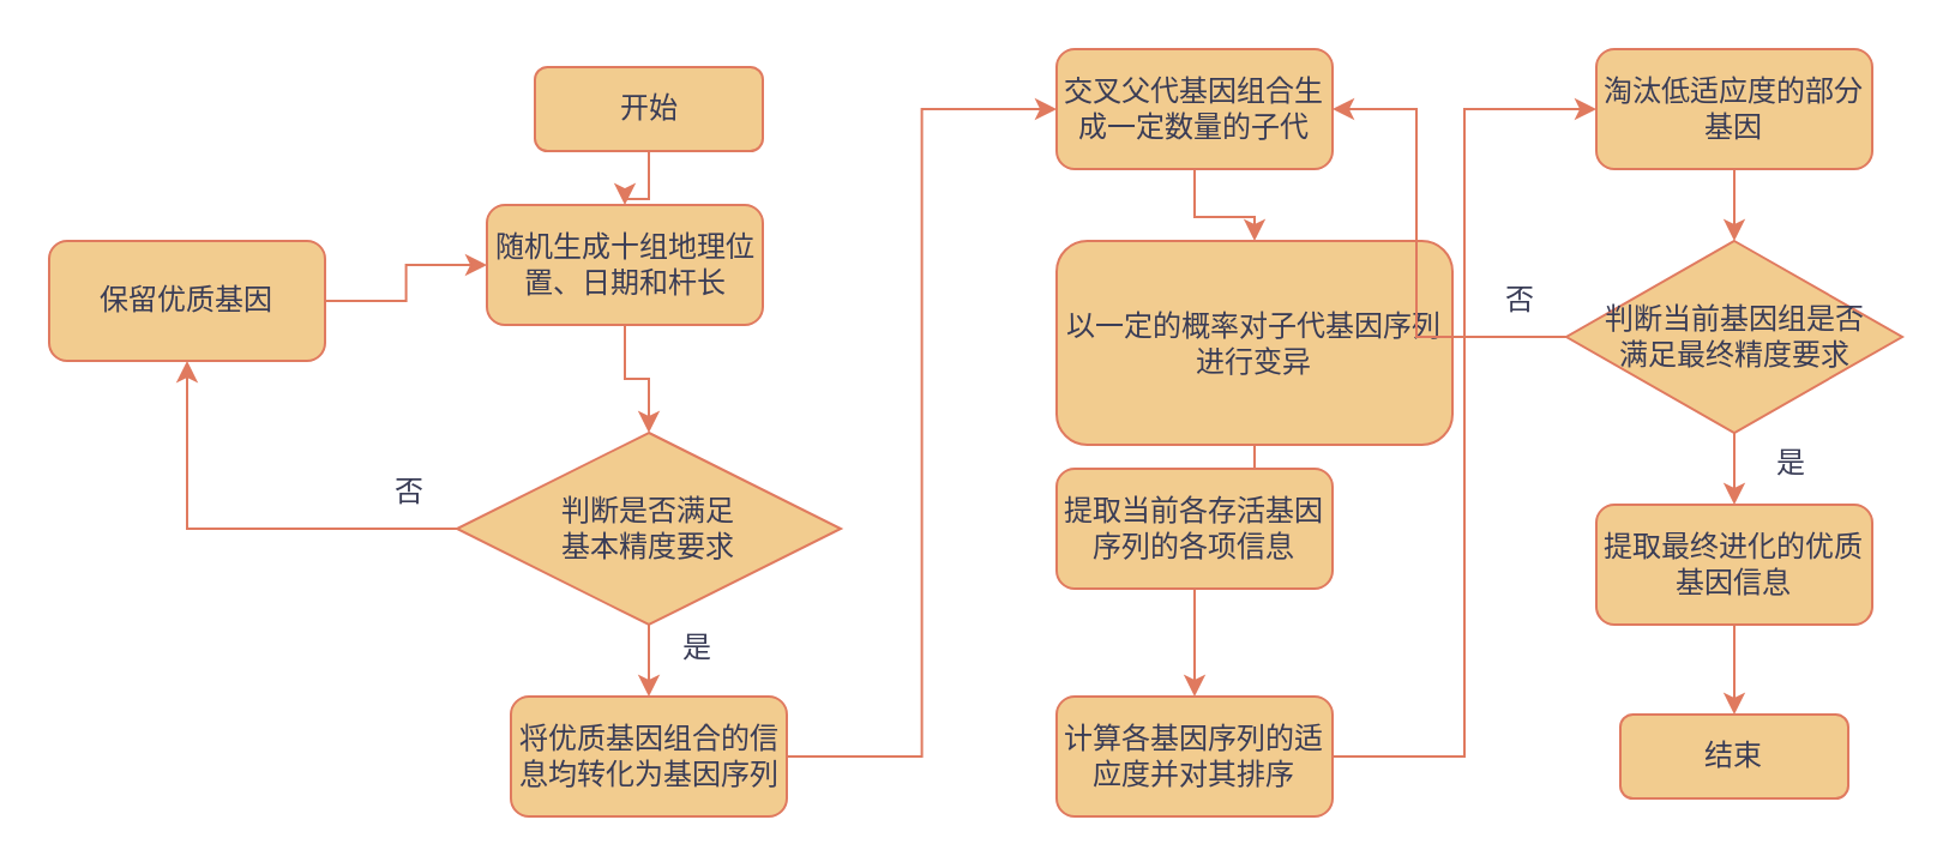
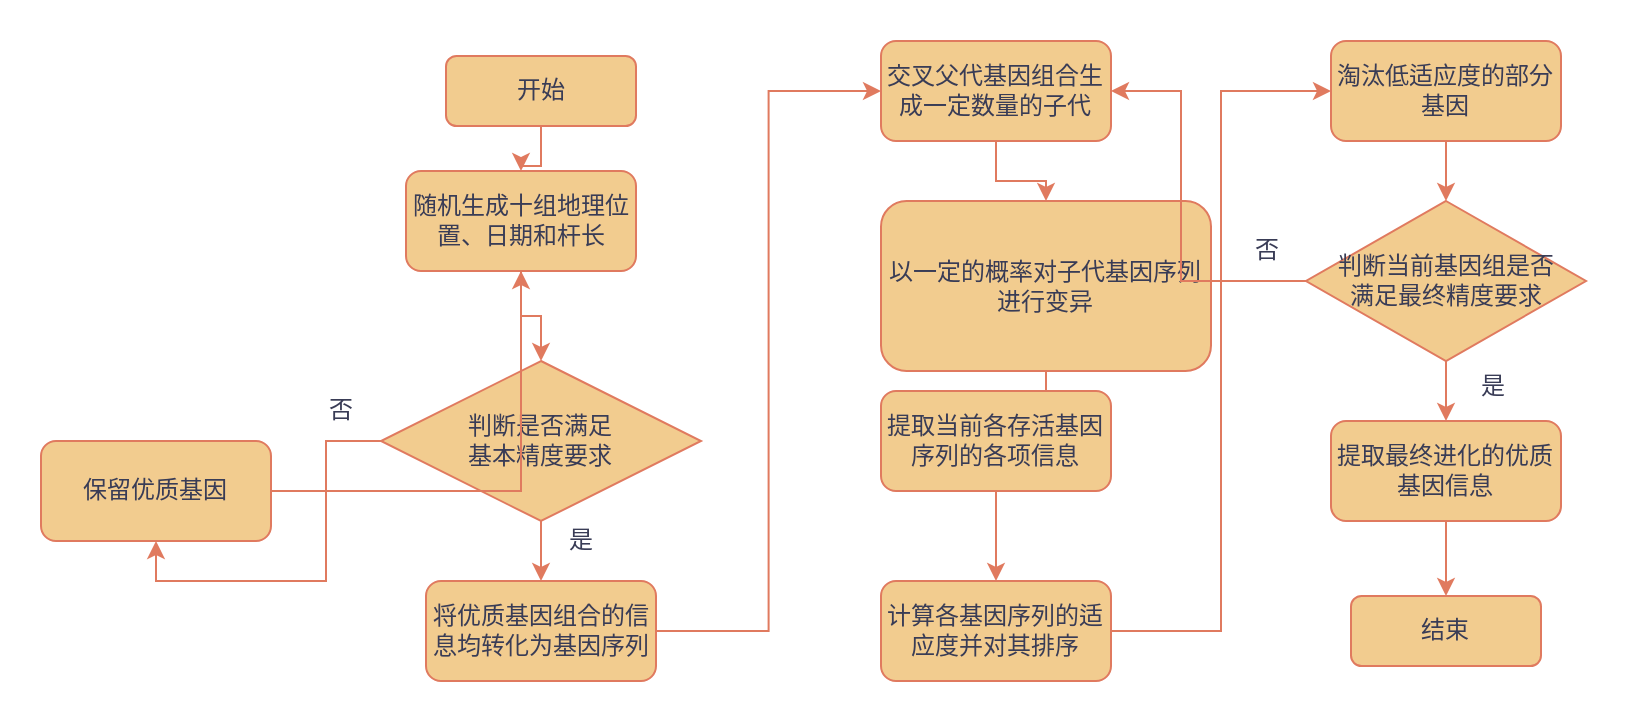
  <mxCell id="0" />
  <mxCell id="1" parent="0" />
  <mxCell id="2" value="" style="edgeStyle=orthogonalEdgeStyle;rounded=0;orthogonalLoop=1;jettySize=auto;html=1;fontFamily=Comic Sans MS;fontSize=12;labelBackgroundColor=#F4F1DE;strokeColor=#E07A5F;fontColor=#393C56;" edge="1" parent="1" source="3" target="6"><mxGeometry relative="1" as="geometry" /></mxCell>
  <mxCell id="3" value="&lt;font&gt;随机生成十组地理位置、日期和杆长&lt;/font&gt;" style="rounded=1;whiteSpace=wrap;html=1;fontFamily=Comic Sans MS;fillColor=#F2CC8F;strokeColor=#E07A5F;fontColor=#393C56;" vertex="1" parent="1"><mxGeometry x="202.5" y="85" width="115" height="50" as="geometry" /></mxCell>
  <mxCell id="4" value="" style="edgeStyle=orthogonalEdgeStyle;rounded=0;orthogonalLoop=1;jettySize=auto;html=1;fontFamily=Comic Sans MS;fontSize=12;entryX=0.5;entryY=1;entryDx=0;entryDy=0;labelBackgroundColor=#F4F1DE;strokeColor=#E07A5F;fontColor=#393C56;" edge="1" parent="1" source="6" target="8"><mxGeometry relative="1" as="geometry"><mxPoint x="470" y="220" as="targetPoint" /></mxGeometry></mxCell>
  <mxCell id="5" value="" style="edgeStyle=orthogonalEdgeStyle;rounded=0;orthogonalLoop=1;jettySize=auto;html=1;fontFamily=Comic Sans MS;fontSize=12;labelBackgroundColor=#F4F1DE;strokeColor=#E07A5F;fontColor=#393C56;" edge="1" parent="1" source="6" target="11"><mxGeometry relative="1" as="geometry" /></mxCell>
  <mxCell id="6" value="判断是否满足&lt;br&gt;基本精度要求" style="rhombus;whiteSpace=wrap;html=1;fontFamily=Comic Sans MS;fontSize=12;fillColor=#F2CC8F;strokeColor=#E07A5F;fontColor=#393C56;" vertex="1" parent="1"><mxGeometry x="190" y="180" width="160" height="80" as="geometry" /></mxCell>
  <mxCell id="7" value="" style="edgeStyle=orthogonalEdgeStyle;rounded=0;orthogonalLoop=1;jettySize=auto;html=1;fontFamily=Comic Sans MS;fontSize=12;labelBackgroundColor=#F4F1DE;strokeColor=#E07A5F;fontColor=#393C56;" edge="1" parent="1" source="8" target="3"><mxGeometry relative="1" as="geometry" /></mxCell>
- <mxCell id="8" value="保留优质基因" style="rounded=1;whiteSpace=wrap;html=1;fontFamily=Comic Sans MS;fillColor=#F2CC8F;strokeColor=#E07A5F;fontColor=#393C56;" vertex="1" parent="1"><mxGeometry x="20" y="100" width="115" height="50" as="geometry" /></mxCell>
+ <mxCell id="8" value="保留优质基因" style="rounded=1;whiteSpace=wrap;html=1;fontFamily=Comic Sans MS;fillColor=#F2CC8F;strokeColor=#E07A5F;fontColor=#393C56;" vertex="1" parent="1"><mxGeometry x="20" y="220" width="115" height="50" as="geometry" /></mxCell>
  <mxCell id="9" value="否" style="text;html=1;align=center;verticalAlign=middle;resizable=0;points=[];autosize=1;strokeColor=none;fillColor=none;fontSize=12;fontFamily=Comic Sans MS;fontColor=#393C56;" vertex="1" parent="1"><mxGeometry x="150" y="190" width="40" height="30" as="geometry" /></mxCell>
  <mxCell id="10" value="" style="edgeStyle=orthogonalEdgeStyle;rounded=0;orthogonalLoop=1;jettySize=auto;html=1;fontFamily=Comic Sans MS;fontSize=12;entryX=0;entryY=0.5;entryDx=0;entryDy=0;labelBackgroundColor=#F4F1DE;strokeColor=#E07A5F;fontColor=#393C56;" edge="1" parent="1" source="11" target="13"><mxGeometry relative="1" as="geometry"><mxPoint x="390" y="200" as="targetPoint" /></mxGeometry></mxCell>
  <mxCell id="11" value="将优质基因组合的信息均转化为基因序列" style="rounded=1;whiteSpace=wrap;html=1;fontFamily=Comic Sans MS;fillColor=#F2CC8F;strokeColor=#E07A5F;fontColor=#393C56;" vertex="1" parent="1"><mxGeometry x="212.5" y="290" width="115" height="50" as="geometry" /></mxCell>
  <mxCell id="12" value="" style="edgeStyle=orthogonalEdgeStyle;rounded=0;orthogonalLoop=1;jettySize=auto;html=1;fontFamily=Comic Sans MS;fontSize=12;labelBackgroundColor=#F4F1DE;strokeColor=#E07A5F;fontColor=#393C56;" edge="1" parent="1" source="13" target="15"><mxGeometry relative="1" as="geometry" /></mxCell>
  <mxCell id="13" value="交叉父代基因组合生成一定数量的子代" style="rounded=1;whiteSpace=wrap;html=1;fontFamily=Comic Sans MS;fillColor=#F2CC8F;strokeColor=#E07A5F;fontColor=#393C56;" vertex="1" parent="1"><mxGeometry x="440" y="20" width="115" height="50" as="geometry" /></mxCell>
  <mxCell id="14" value="" style="edgeStyle=orthogonalEdgeStyle;rounded=0;orthogonalLoop=1;jettySize=auto;html=1;fontFamily=Comic Sans MS;fontSize=12;labelBackgroundColor=#F4F1DE;strokeColor=#E07A5F;fontColor=#393C56;" edge="1" parent="1" source="15" target="17"><mxGeometry relative="1" as="geometry" /></mxCell>
  <mxCell id="15" value="以一定的概率对子代基因序列进行变异" style="rounded=1;whiteSpace=wrap;html=1;fontFamily=Comic Sans MS;fillColor=#F2CC8F;strokeColor=#E07A5F;fontColor=#393C56;" vertex="1" parent="1"><mxGeometry x="440" y="100" width="165" height="85" as="geometry" /></mxCell>
  <mxCell id="16" value="" style="edgeStyle=orthogonalEdgeStyle;rounded=0;orthogonalLoop=1;jettySize=auto;html=1;fontFamily=Comic Sans MS;fontSize=12;labelBackgroundColor=#F4F1DE;strokeColor=#E07A5F;fontColor=#393C56;" edge="1" parent="1" source="17" target="19"><mxGeometry relative="1" as="geometry" /></mxCell>
  <mxCell id="17" value="提取当前各存活基因序列的各项信息" style="rounded=1;whiteSpace=wrap;html=1;fontFamily=Comic Sans MS;fillColor=#F2CC8F;strokeColor=#E07A5F;fontColor=#393C56;" vertex="1" parent="1"><mxGeometry x="440" y="195" width="115" height="50" as="geometry" /></mxCell>
  <mxCell id="18" value="" style="edgeStyle=orthogonalEdgeStyle;rounded=0;orthogonalLoop=1;jettySize=auto;html=1;fontFamily=Comic Sans MS;fontSize=12;entryX=0;entryY=0.5;entryDx=0;entryDy=0;labelBackgroundColor=#F4F1DE;strokeColor=#E07A5F;fontColor=#393C56;" edge="1" parent="1" source="19" target="21"><mxGeometry relative="1" as="geometry"><mxPoint x="652.5" y="315" as="targetPoint" /></mxGeometry></mxCell>
  <mxCell id="19" value="计算各基因序列的适应度并对其排序" style="rounded=1;whiteSpace=wrap;html=1;fontFamily=Comic Sans MS;fillColor=#F2CC8F;strokeColor=#E07A5F;fontColor=#393C56;" vertex="1" parent="1"><mxGeometry x="440" y="290" width="115" height="50" as="geometry" /></mxCell>
  <mxCell id="20" value="" style="edgeStyle=orthogonalEdgeStyle;rounded=0;orthogonalLoop=1;jettySize=auto;html=1;fontFamily=Comic Sans MS;fontSize=12;labelBackgroundColor=#F4F1DE;strokeColor=#E07A5F;fontColor=#393C56;" edge="1" parent="1" source="21" target="24"><mxGeometry relative="1" as="geometry" /></mxCell>
  <mxCell id="21" value="淘汰低适应度的部分基因" style="rounded=1;whiteSpace=wrap;html=1;fontFamily=Comic Sans MS;fillColor=#F2CC8F;strokeColor=#E07A5F;fontColor=#393C56;" vertex="1" parent="1"><mxGeometry x="665" y="20" width="115" height="50" as="geometry" /></mxCell>
  <mxCell id="22" value="" style="edgeStyle=orthogonalEdgeStyle;rounded=0;orthogonalLoop=1;jettySize=auto;html=1;fontFamily=Comic Sans MS;fontSize=12;entryX=1;entryY=0.5;entryDx=0;entryDy=0;labelBackgroundColor=#F4F1DE;strokeColor=#E07A5F;fontColor=#393C56;" edge="1" parent="1" source="24" target="13"><mxGeometry relative="1" as="geometry"><Array as="points"><mxPoint x="590" y="140" /><mxPoint x="590" y="45" /></Array></mxGeometry></mxCell>
  <mxCell id="23" value="" style="edgeStyle=orthogonalEdgeStyle;rounded=0;orthogonalLoop=1;jettySize=auto;html=1;fontFamily=Comic Sans MS;fontSize=12;labelBackgroundColor=#F4F1DE;strokeColor=#E07A5F;fontColor=#393C56;" edge="1" parent="1" source="24" target="28"><mxGeometry relative="1" as="geometry" /></mxCell>
  <mxCell id="24" value="判断当前基因组是否&lt;br&gt;满足最终精度要求" style="rhombus;whiteSpace=wrap;html=1;fontFamily=Comic Sans MS;fontSize=12;fillColor=#F2CC8F;strokeColor=#E07A5F;fontColor=#393C56;" vertex="1" parent="1"><mxGeometry x="652.5" y="100" width="140" height="80" as="geometry" /></mxCell>
  <mxCell id="25" value="是" style="text;html=1;align=center;verticalAlign=middle;resizable=0;points=[];autosize=1;strokeColor=none;fillColor=none;fontSize=12;fontFamily=Comic Sans MS;fontColor=#393C56;" vertex="1" parent="1"><mxGeometry x="270" y="255" width="40" height="30" as="geometry" /></mxCell>
  <mxCell id="26" value="否" style="text;html=1;align=center;verticalAlign=middle;resizable=0;points=[];autosize=1;strokeColor=none;fillColor=none;fontSize=12;fontFamily=Comic Sans MS;fontColor=#393C56;" vertex="1" parent="1"><mxGeometry x="612.5" y="110" width="40" height="30" as="geometry" /></mxCell>
  <mxCell id="27" value="" style="edgeStyle=orthogonalEdgeStyle;rounded=0;orthogonalLoop=1;jettySize=auto;html=1;fontFamily=Comic Sans MS;fontSize=12;labelBackgroundColor=#F4F1DE;strokeColor=#E07A5F;fontColor=#393C56;" edge="1" parent="1" source="28" target="29"><mxGeometry relative="1" as="geometry" /></mxCell>
  <mxCell id="28" value="提取最终进化的优质基因信息" style="rounded=1;whiteSpace=wrap;html=1;fontFamily=Comic Sans MS;fillColor=#F2CC8F;strokeColor=#E07A5F;fontColor=#393C56;" vertex="1" parent="1"><mxGeometry x="665" y="210" width="115" height="50" as="geometry" /></mxCell>
  <mxCell id="29" value="结束" style="rounded=1;whiteSpace=wrap;html=1;fontFamily=Comic Sans MS;fillColor=#F2CC8F;strokeColor=#E07A5F;fontColor=#393C56;" vertex="1" parent="1"><mxGeometry x="675" y="297.5" width="95" height="35" as="geometry" /></mxCell>
  <mxCell id="30" style="edgeStyle=orthogonalEdgeStyle;rounded=0;orthogonalLoop=1;jettySize=auto;html=1;entryX=0.5;entryY=0;entryDx=0;entryDy=0;fontFamily=Comic Sans MS;fontSize=12;labelBackgroundColor=#F4F1DE;strokeColor=#E07A5F;fontColor=#393C56;" edge="1" parent="1" source="31" target="3"><mxGeometry relative="1" as="geometry" /></mxCell>
  <mxCell id="31" value="开始" style="rounded=1;whiteSpace=wrap;html=1;fontFamily=Comic Sans MS;fillColor=#F2CC8F;strokeColor=#E07A5F;fontColor=#393C56;" vertex="1" parent="1"><mxGeometry x="222.5" y="27.5" width="95" height="35" as="geometry" /></mxCell>
  <mxCell id="32" value="是" style="text;html=1;align=center;verticalAlign=middle;resizable=0;points=[];autosize=1;strokeColor=none;fillColor=none;fontColor=#393C56;" vertex="1" parent="1"><mxGeometry x="731" y="180" width="30" height="26" as="geometry" /></mxCell>
